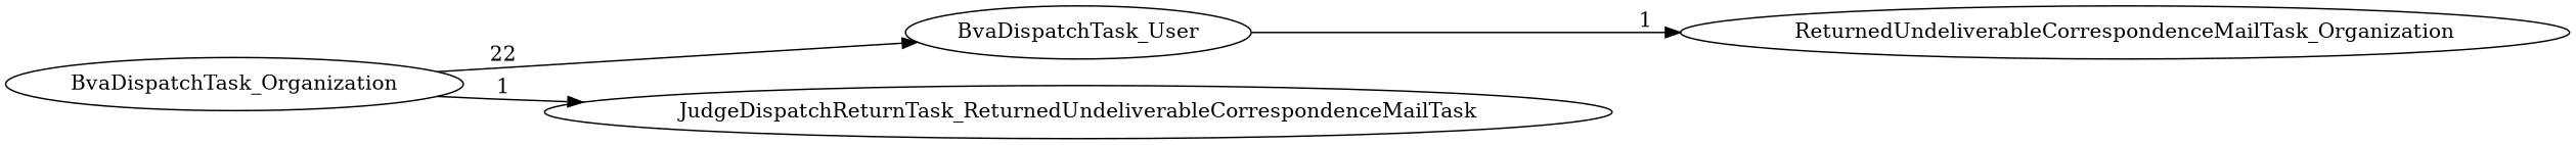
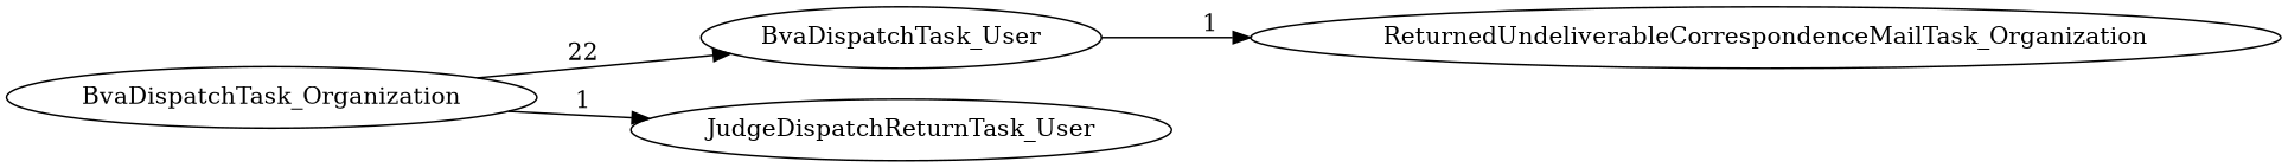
  digraph {
    rankdir=LR
    BvaDispatchTask_User
    ReturnedUndeliverableCorrespondenceMailTask_Organization
    BvaDispatchTask_Organization
-   JudgeDispatchReturnTask_User [label=JudgeDispatchReturnTask_ReturnedUndeliverableCorrespondenceMailTask]
+   JudgeDispatchReturnTask_User
    BvaDispatchTask_User -> ReturnedUndeliverableCorrespondenceMailTask_Organization [label=1]
    BvaDispatchTask_Organization -> BvaDispatchTask_User [label=22]
    BvaDispatchTask_Organization -> JudgeDispatchReturnTask_User [label=1]
  }
